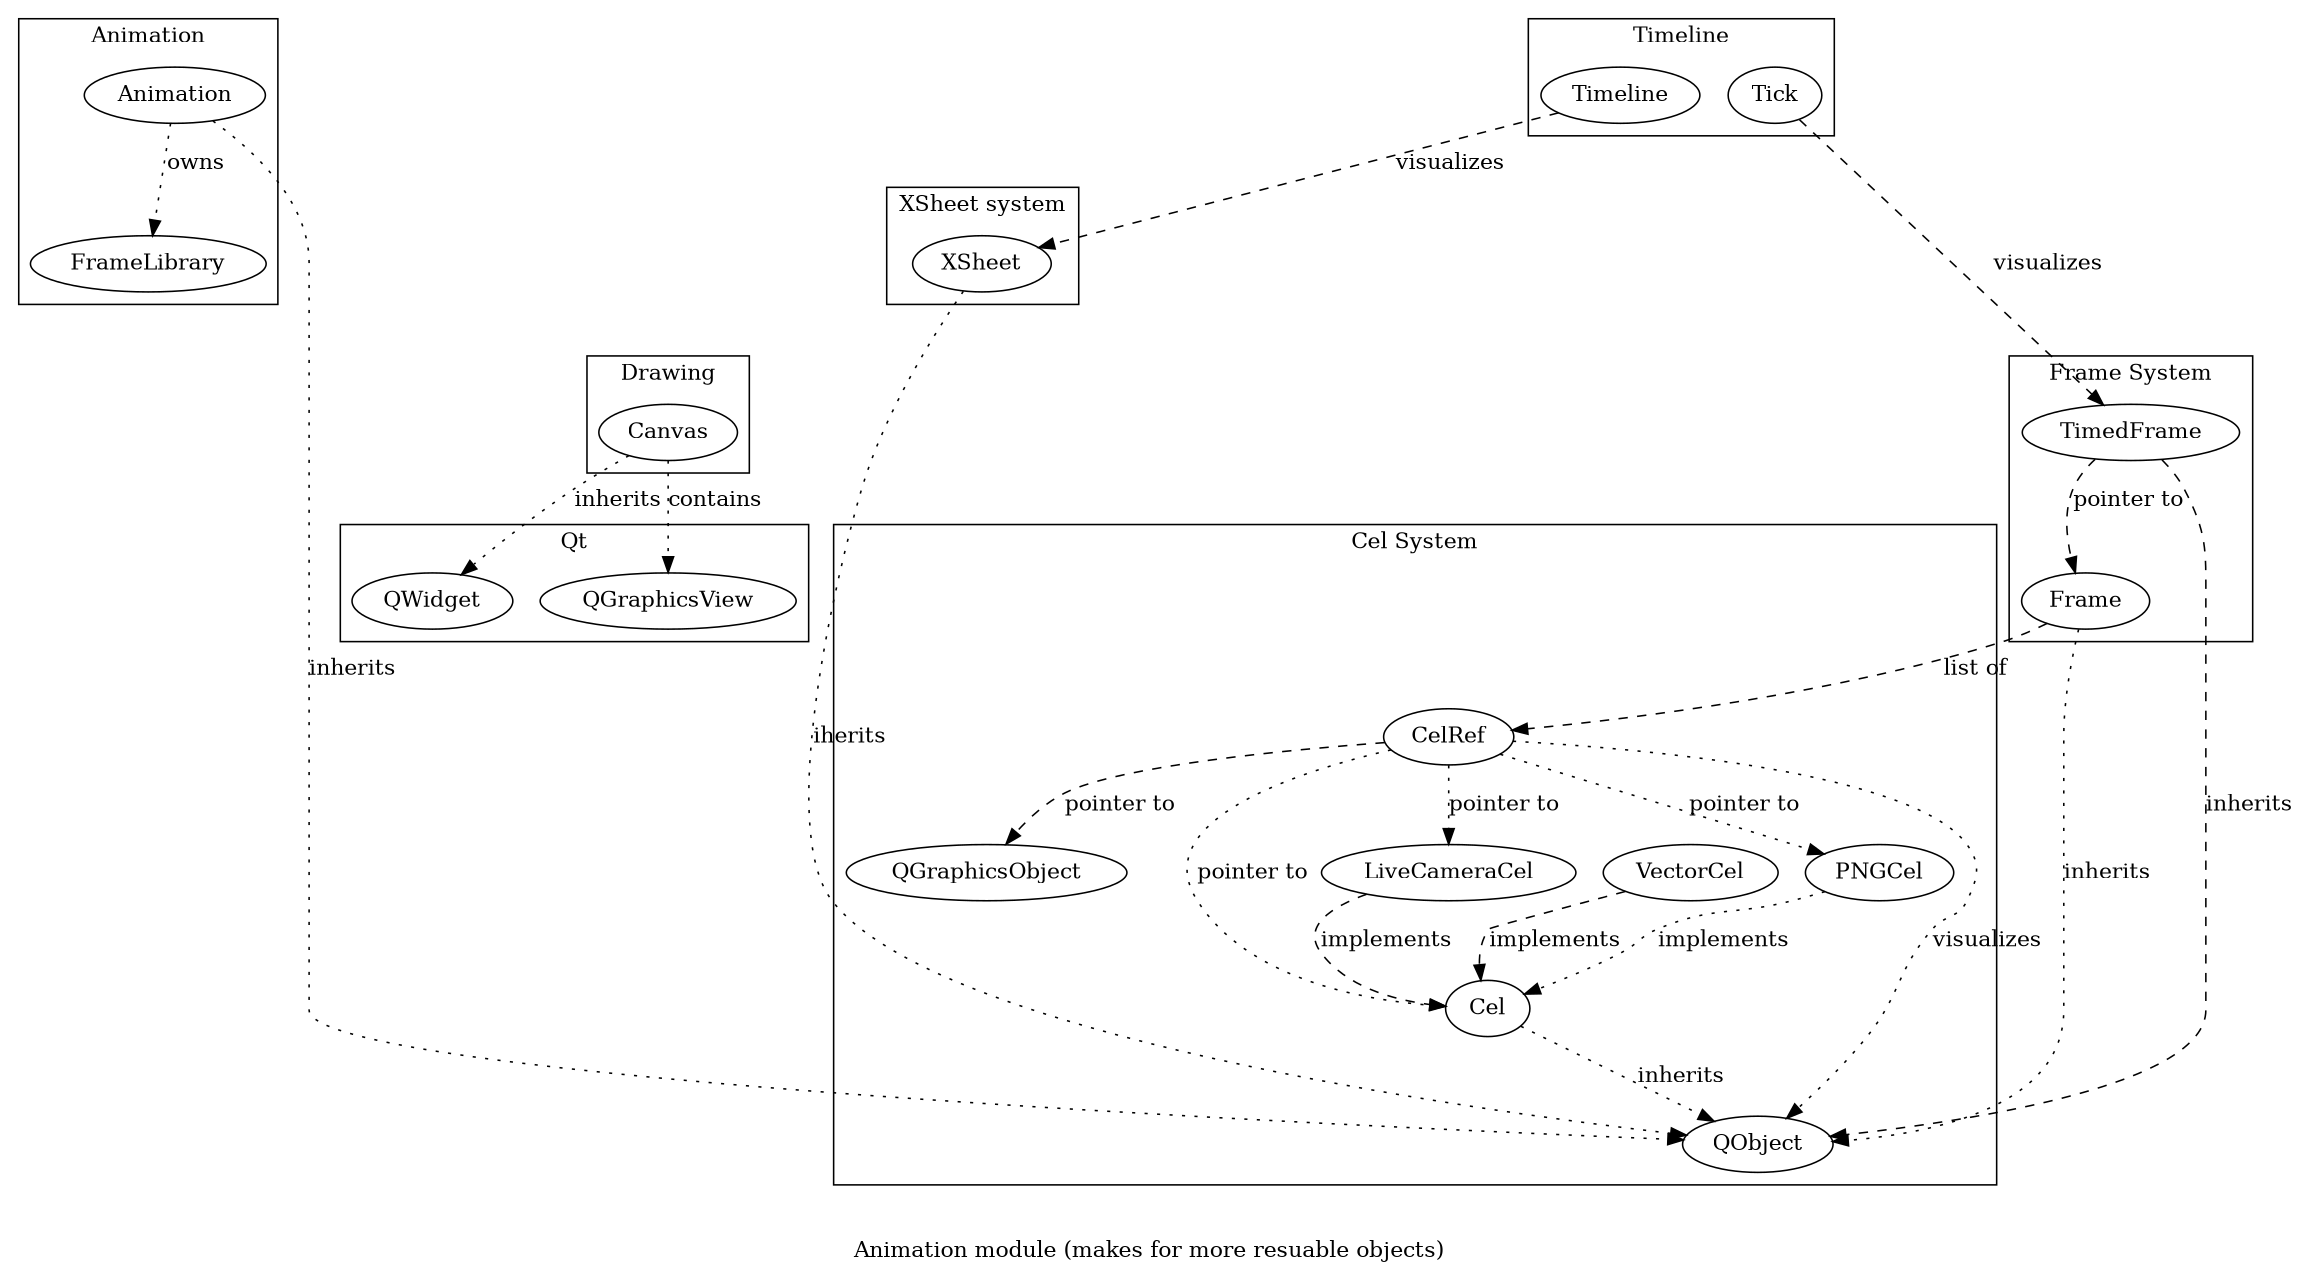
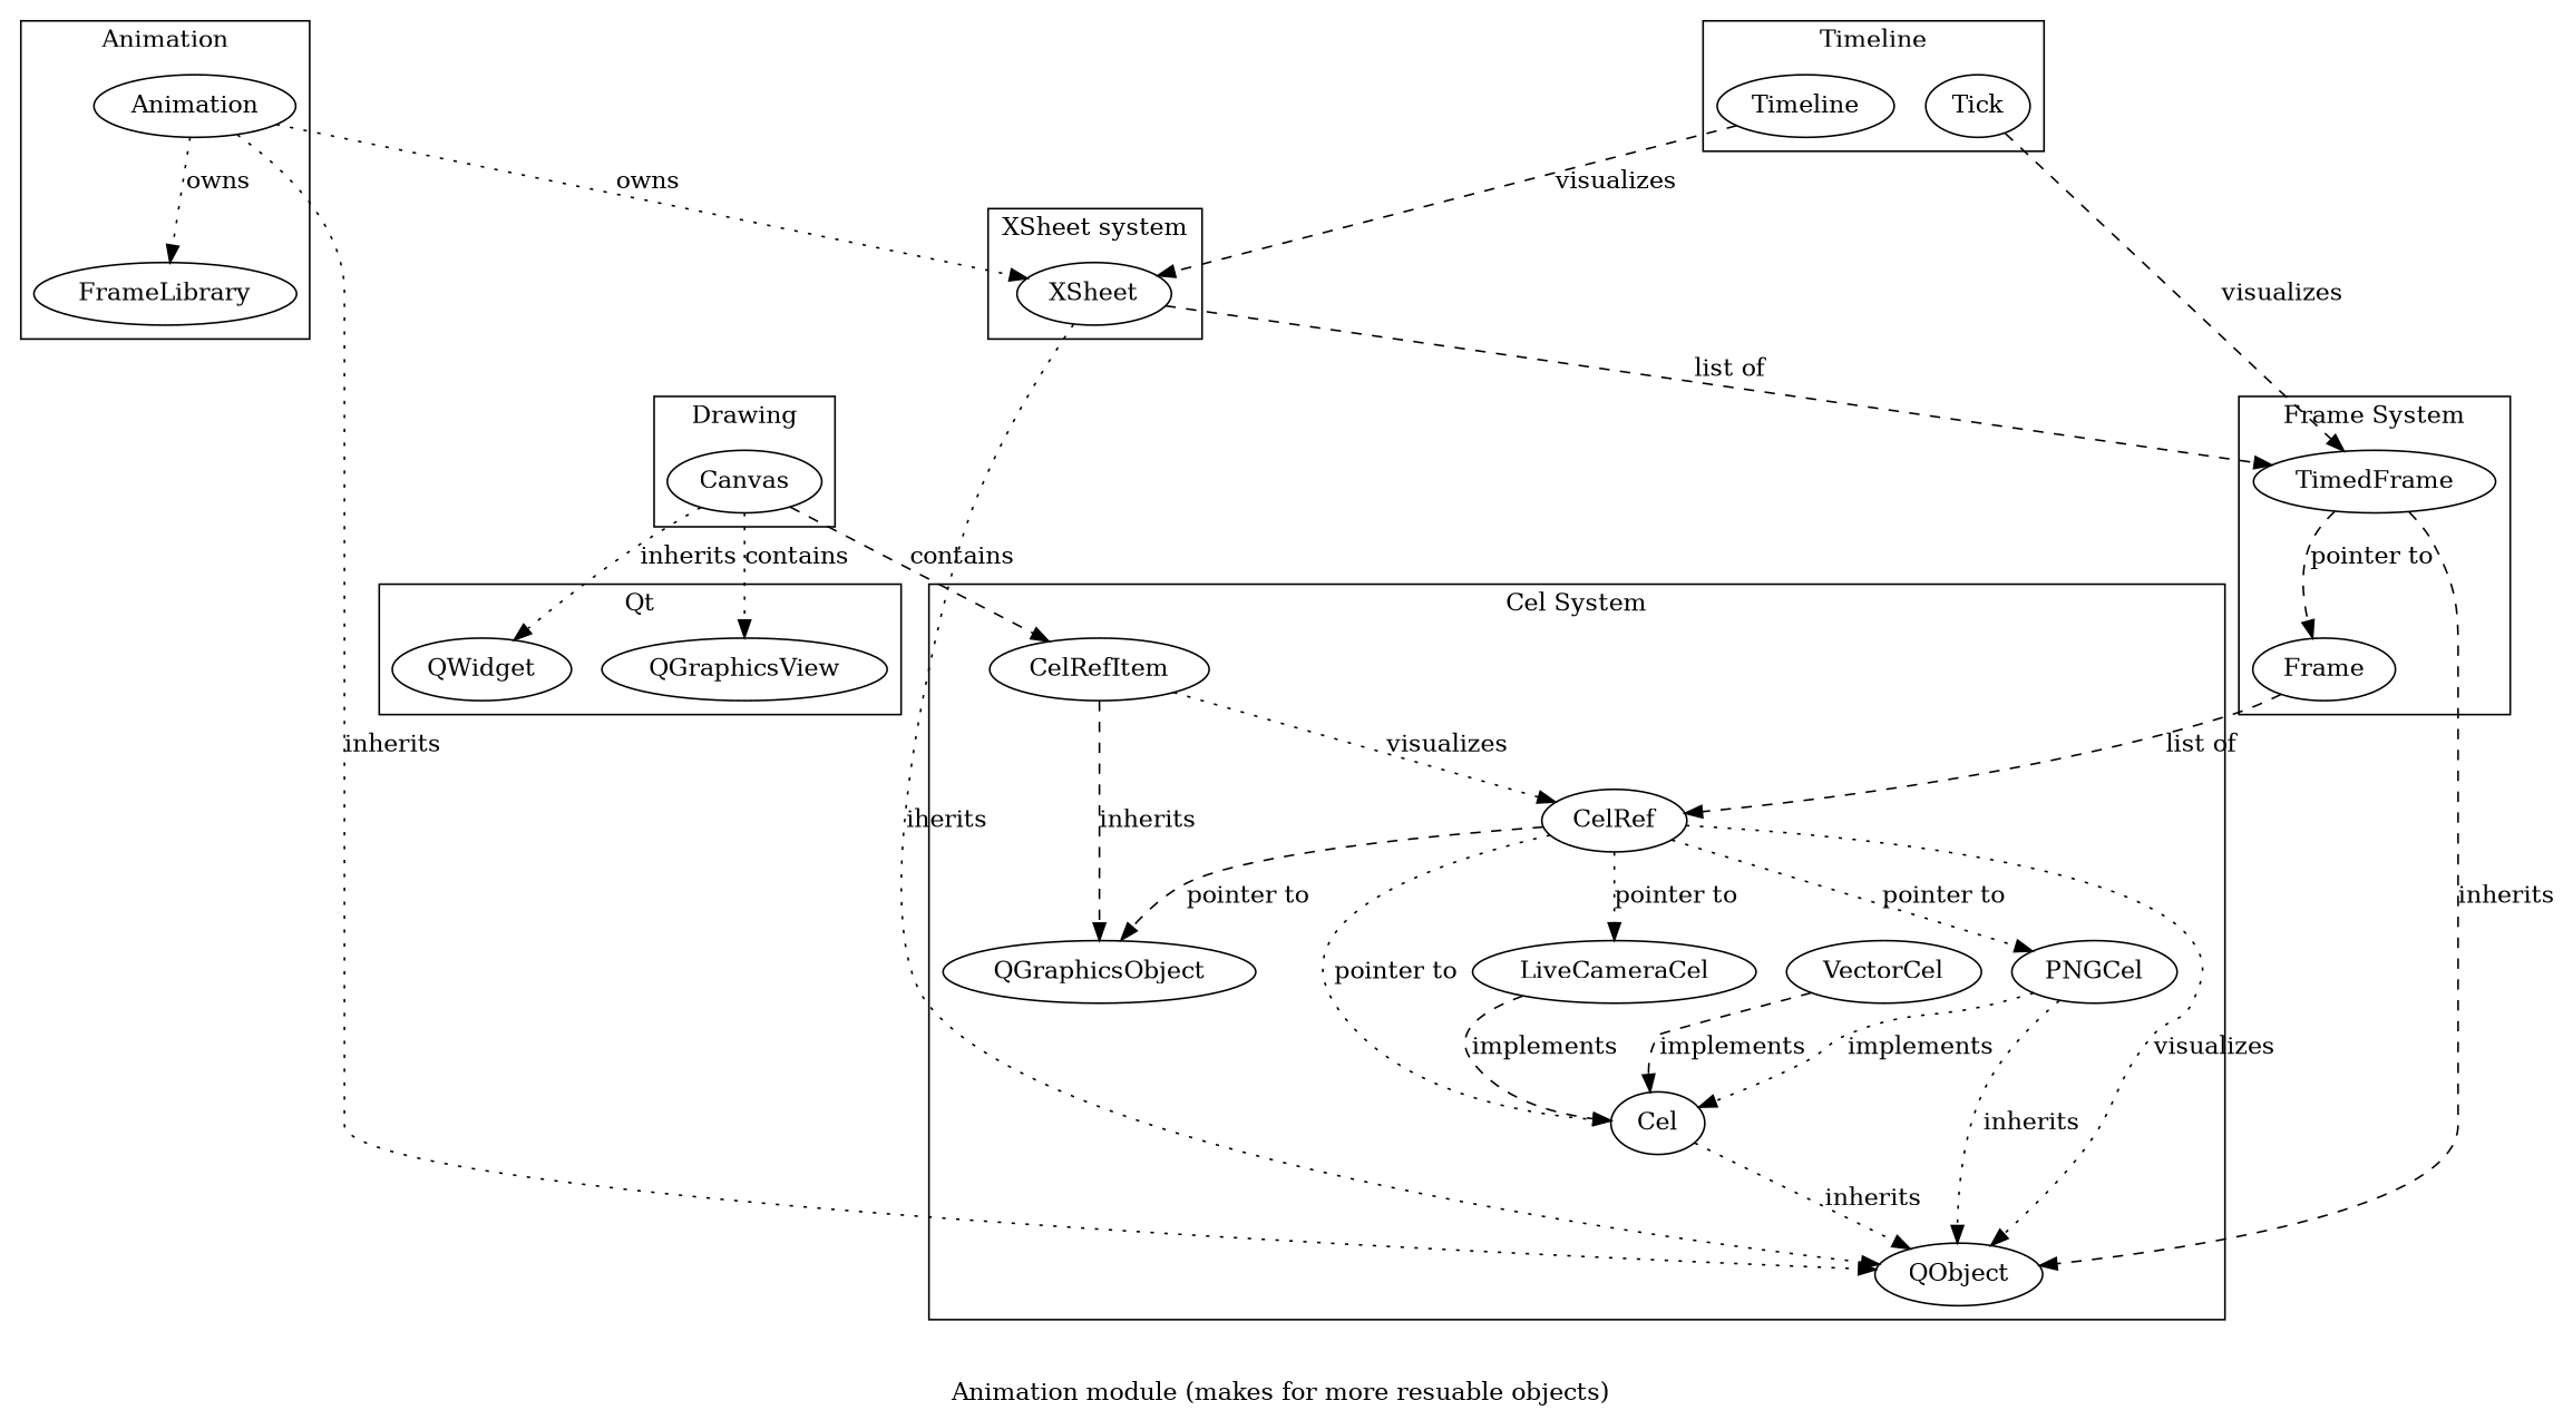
  digraph {
    label="Animation module (makes for more resuable objects)"
    edge [style=dotted]
    Cel
    QObject
    PNGCel
    VectorCel
    LiveCameraCel
    CelRef
+   CelRefItem
    QGraphicsObject
    QWidget
    QGraphicsView
    Frame
    TimedFrame
    XSheet
    Animation
    FrameLibrary
    Timeline
    Tick
    Canvas
    subgraph cluster_1 {
      label="Cel System"
      Cel
      QObject
      PNGCel
      VectorCel
      LiveCameraCel
      CelRef
+     CelRefItem
      QGraphicsObject
    }
    subgraph cluster_2 {
      label=Qt
      QWidget
      QGraphicsView
    }
    subgraph cluster_3 {
      label="Frame System"
      Frame
      TimedFrame
    }
    subgraph cluster_4 {
      label="XSheet system"
      XSheet
    }
    subgraph cluster_5 {
      label=Animation
      Animation
      FrameLibrary
    }
    subgraph cluster_6 {
      label=Timeline
      Timeline
      Tick
    }
    subgraph cluster_7 {
      label=Drawing
      Canvas
    }
    Cel -> QObject [label=inherits]
    PNGCel -> Cel [label=implements]
    VectorCel -> Cel [label=implements style=dashed]
    LiveCameraCel -> Cel [label=implements style=dashed]
    CelRef -> Cel [label="pointer to"]
    CelRef -> QObject [label=visualizes]
    CelRef -> PNGCel [label="pointer to"]
    CelRef -> LiveCameraCel [label="pointer to"]
    CelRef -> QGraphicsObject [label="pointer to" style=dashed]
-   Frame -> QObject [label=inherits]
+   CelRefItem -> CelRef [label=visualizes]
+   CelRefItem -> QGraphicsObject [label=inherits style=dashed]
+   PNGCel -> QObject [label=inherits]
    Frame -> CelRef [label="list of" style=dashed]
    TimedFrame -> QObject [label=inherits style=dashed]
    TimedFrame -> Frame [label="pointer to" style=dashed]
    XSheet -> QObject [label=iherits]
+   XSheet -> TimedFrame [label="list of" style=dashed]
    Animation -> QObject [label=inherits]
+   Animation -> XSheet [label=owns]
    Animation -> FrameLibrary [label=owns]
    Timeline -> XSheet [label=visualizes style=dashed]
    Tick -> TimedFrame [label=visualizes style=dashed]
+   Canvas -> CelRefItem [label=contains style=dashed]
    Canvas -> QWidget [label=inherits]
    Canvas -> QGraphicsView [label=contains]
  }
